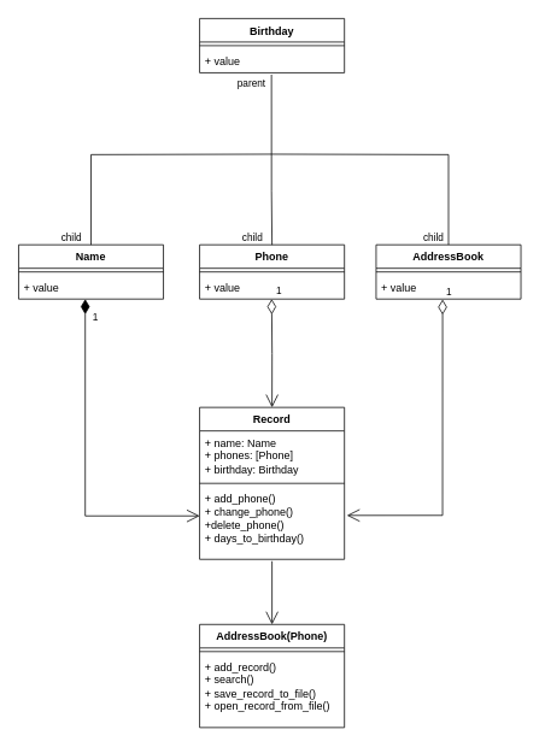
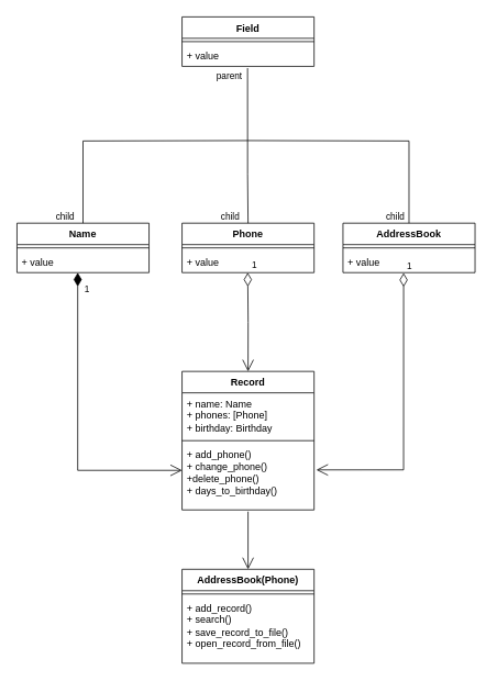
  <mxCell id="0" />
  <mxCell id="1" parent="0" />
  <mxCell id="2" value="Record" style="swimlane;fontStyle=1;align=center;verticalAlign=top;childLayout=stackLayout;horizontal=1;startSize=26;horizontalStack=0;resizeParent=1;resizeParentMax=0;resizeLast=0;collapsible=1;marginBottom=0;whiteSpace=wrap;html=1;" vertex="1" parent="1"><mxGeometry x="220" y="450" width="160" height="168" as="geometry" /></mxCell>
  <mxCell id="3" value="+ name: Name&lt;br&gt;+ phones: [Phone]&lt;br&gt;+ birthday: Birthday" style="text;strokeColor=none;fillColor=none;align=left;verticalAlign=top;spacingLeft=4;spacingRight=4;overflow=hidden;rotatable=0;points=[[0,0.5],[1,0.5]];portConstraint=eastwest;whiteSpace=wrap;html=1;" vertex="1" parent="2"><mxGeometry y="26" width="160" height="54" as="geometry" /></mxCell>
  <mxCell id="4" value="" style="line;strokeWidth=1;fillColor=none;align=left;verticalAlign=middle;spacingTop=-1;spacingLeft=3;spacingRight=3;rotatable=0;labelPosition=right;points=[];portConstraint=eastwest;strokeColor=inherit;" vertex="1" parent="2"><mxGeometry y="80" width="160" height="8" as="geometry" /></mxCell>
  <mxCell id="5" value="+ add_phone()&lt;br&gt;+ change_phone()&lt;br&gt;+delete_phone()&lt;br&gt;+ days_to_birthday()" style="text;strokeColor=none;fillColor=none;align=left;verticalAlign=top;spacingLeft=4;spacingRight=4;overflow=hidden;rotatable=0;points=[[0,0.5],[1,0.5]];portConstraint=eastwest;whiteSpace=wrap;html=1;" vertex="1" parent="2"><mxGeometry y="88" width="160" height="80" as="geometry" /></mxCell>
  <mxCell id="6" value="AddressBook(Phone)" style="swimlane;fontStyle=1;align=center;verticalAlign=top;childLayout=stackLayout;horizontal=1;startSize=26;horizontalStack=0;resizeParent=1;resizeParentMax=0;resizeLast=0;collapsible=1;marginBottom=0;whiteSpace=wrap;html=1;" vertex="1" parent="1"><mxGeometry x="220" y="690" width="160" height="114" as="geometry" /></mxCell>
  <mxCell id="7" value="" style="line;strokeWidth=1;fillColor=none;align=left;verticalAlign=middle;spacingTop=-1;spacingLeft=3;spacingRight=3;rotatable=0;labelPosition=right;points=[];portConstraint=eastwest;strokeColor=inherit;" vertex="1" parent="6"><mxGeometry y="26" width="160" height="8" as="geometry" /></mxCell>
  <mxCell id="8" value="+ add_record()&lt;br&gt;+ search()&lt;br&gt;+ save_record_to_file()&lt;br&gt;+ open_record_from_file()" style="text;strokeColor=none;fillColor=none;align=left;verticalAlign=top;spacingLeft=4;spacingRight=4;overflow=hidden;rotatable=0;points=[[0,0.5],[1,0.5]];portConstraint=eastwest;whiteSpace=wrap;html=1;" vertex="1" parent="6"><mxGeometry y="34" width="160" height="80" as="geometry" /></mxCell>
  <mxCell id="9" value="" style="group" vertex="1" connectable="0" parent="1"><mxGeometry x="20" y="20" width="560" height="310.19" as="geometry" /></mxCell>
  <mxCell id="10" value="" style="group" vertex="1" connectable="0" parent="9"><mxGeometry y="250.19" width="560" height="60" as="geometry" /></mxCell>
  <mxCell id="11" value="Name" style="swimlane;fontStyle=1;align=center;verticalAlign=top;childLayout=stackLayout;horizontal=1;startSize=26;horizontalStack=0;resizeParent=1;resizeParentMax=0;resizeLast=0;collapsible=1;marginBottom=0;whiteSpace=wrap;html=1;" vertex="1" parent="10"><mxGeometry width="160" height="60" as="geometry" /></mxCell>
  <mxCell id="12" value="" style="line;strokeWidth=1;fillColor=none;align=left;verticalAlign=middle;spacingTop=-1;spacingLeft=3;spacingRight=3;rotatable=0;labelPosition=right;points=[];portConstraint=eastwest;strokeColor=inherit;" vertex="1" parent="11"><mxGeometry y="26" width="160" height="8" as="geometry" /></mxCell>
  <mxCell id="13" value="+ value" style="text;strokeColor=none;fillColor=none;align=left;verticalAlign=top;spacingLeft=4;spacingRight=4;overflow=hidden;rotatable=0;points=[[0,0.5],[1,0.5]];portConstraint=eastwest;whiteSpace=wrap;html=1;" vertex="1" parent="11"><mxGeometry y="34" width="160" height="26" as="geometry" /></mxCell>
  <mxCell id="14" value="Phone" style="swimlane;fontStyle=1;align=center;verticalAlign=top;childLayout=stackLayout;horizontal=1;startSize=26;horizontalStack=0;resizeParent=1;resizeParentMax=0;resizeLast=0;collapsible=1;marginBottom=0;whiteSpace=wrap;html=1;" vertex="1" parent="10"><mxGeometry x="200" width="160" height="60" as="geometry" /></mxCell>
  <mxCell id="15" value="" style="line;strokeWidth=1;fillColor=none;align=left;verticalAlign=middle;spacingTop=-1;spacingLeft=3;spacingRight=3;rotatable=0;labelPosition=right;points=[];portConstraint=eastwest;strokeColor=inherit;" vertex="1" parent="14"><mxGeometry y="26" width="160" height="8" as="geometry" /></mxCell>
  <mxCell id="16" value="+ value" style="text;strokeColor=none;fillColor=none;align=left;verticalAlign=top;spacingLeft=4;spacingRight=4;overflow=hidden;rotatable=0;points=[[0,0.5],[1,0.5]];portConstraint=eastwest;whiteSpace=wrap;html=1;" vertex="1" parent="14"><mxGeometry y="34" width="160" height="26" as="geometry" /></mxCell>
  <mxCell id="17" value="AddressBook" style="swimlane;fontStyle=1;align=center;verticalAlign=top;childLayout=stackLayout;horizontal=1;startSize=26;horizontalStack=0;resizeParent=1;resizeParentMax=0;resizeLast=0;collapsible=1;marginBottom=0;whiteSpace=wrap;html=1;" vertex="1" parent="10"><mxGeometry x="395" width="160" height="60" as="geometry" /></mxCell>
  <mxCell id="18" value="" style="line;strokeWidth=1;fillColor=none;align=left;verticalAlign=middle;spacingTop=-1;spacingLeft=3;spacingRight=3;rotatable=0;labelPosition=right;points=[];portConstraint=eastwest;strokeColor=inherit;" vertex="1" parent="17"><mxGeometry y="26" width="160" height="8" as="geometry" /></mxCell>
  <mxCell id="19" value="+ value" style="text;strokeColor=none;fillColor=none;align=left;verticalAlign=top;spacingLeft=4;spacingRight=4;overflow=hidden;rotatable=0;points=[[0,0.5],[1,0.5]];portConstraint=eastwest;whiteSpace=wrap;html=1;" vertex="1" parent="17"><mxGeometry y="34" width="160" height="26" as="geometry" /></mxCell>
- <mxCell id="20" value="Birthday" style="swimlane;fontStyle=1;align=center;verticalAlign=top;childLayout=stackLayout;horizontal=1;startSize=26;horizontalStack=0;resizeParent=1;resizeParentMax=0;resizeLast=0;collapsible=1;marginBottom=0;whiteSpace=wrap;html=1;" vertex="1" parent="9"><mxGeometry x="200" width="160" height="60" as="geometry" /></mxCell>
+ <mxCell id="20" value="Field" style="swimlane;fontStyle=1;align=center;verticalAlign=top;childLayout=stackLayout;horizontal=1;startSize=26;horizontalStack=0;resizeParent=1;resizeParentMax=0;resizeLast=0;collapsible=1;marginBottom=0;whiteSpace=wrap;html=1;" vertex="1" parent="9"><mxGeometry x="200" width="160" height="60" as="geometry" /></mxCell>
  <mxCell id="21" value="" style="line;strokeWidth=1;fillColor=none;align=left;verticalAlign=middle;spacingTop=-1;spacingLeft=3;spacingRight=3;rotatable=0;labelPosition=right;points=[];portConstraint=eastwest;strokeColor=inherit;" vertex="1" parent="20"><mxGeometry y="26" width="160" height="8" as="geometry" /></mxCell>
  <mxCell id="22" value="+ value" style="text;strokeColor=none;fillColor=none;align=left;verticalAlign=top;spacingLeft=4;spacingRight=4;overflow=hidden;rotatable=0;points=[[0,0.5],[1,0.5]];portConstraint=eastwest;whiteSpace=wrap;html=1;" vertex="1" parent="20"><mxGeometry y="34" width="160" height="26" as="geometry" /></mxCell>
  <mxCell id="23" value="" style="endArrow=none;html=1;edgeStyle=orthogonalEdgeStyle;rounded=0;entryX=0.5;entryY=0;entryDx=0;entryDy=0;exitX=0.496;exitY=1.08;exitDx=0;exitDy=0;exitPerimeter=0;" edge="1" parent="9" source="22" target="14"><mxGeometry relative="1" as="geometry"><mxPoint x="279.49" y="130" as="sourcePoint" /><mxPoint x="279.49" y="230" as="targetPoint" /><Array as="points"><mxPoint x="279" y="191" /><mxPoint x="280" y="191" /></Array></mxGeometry></mxCell>
  <mxCell id="24" value="parent" style="edgeLabel;resizable=0;html=1;align=left;verticalAlign=bottom;" connectable="0" vertex="1" parent="23"><mxGeometry x="-1" relative="1" as="geometry"><mxPoint x="-39" y="18" as="offset" /></mxGeometry></mxCell>
  <mxCell id="25" value="child" style="edgeLabel;resizable=0;html=1;align=right;verticalAlign=bottom;" connectable="0" vertex="1" parent="23"><mxGeometry x="1" relative="1" as="geometry"><mxPoint x="-10" as="offset" /></mxGeometry></mxCell>
  <mxCell id="26" value="" style="endArrow=none;html=1;edgeStyle=orthogonalEdgeStyle;rounded=0;entryX=0.5;entryY=0;entryDx=0;entryDy=0;" edge="1" parent="9" target="17"><mxGeometry relative="1" as="geometry"><mxPoint x="280" y="150" as="sourcePoint" /><mxPoint x="440" y="150" as="targetPoint" /></mxGeometry></mxCell>
  <mxCell id="27" value="child" style="edgeLabel;resizable=0;html=1;align=right;verticalAlign=bottom;" connectable="0" vertex="1" parent="26"><mxGeometry x="1" relative="1" as="geometry"><mxPoint x="-5" as="offset" /></mxGeometry></mxCell>
  <mxCell id="28" value="" style="endArrow=none;html=1;edgeStyle=orthogonalEdgeStyle;rounded=0;entryX=0.5;entryY=0;entryDx=0;entryDy=0;" edge="1" parent="9" target="11"><mxGeometry relative="1" as="geometry"><mxPoint x="280" y="150" as="sourcePoint" /><mxPoint x="230" y="140" as="targetPoint" /></mxGeometry></mxCell>
  <mxCell id="29" value="child" style="edgeLabel;resizable=0;html=1;align=right;verticalAlign=bottom;" connectable="0" vertex="1" parent="28"><mxGeometry x="1" relative="1" as="geometry"><mxPoint x="-10" as="offset" /></mxGeometry></mxCell>
  <mxCell id="30" value="1" style="endArrow=open;html=1;endSize=12;startArrow=diamondThin;startSize=14;startFill=1;edgeStyle=orthogonalEdgeStyle;align=left;verticalAlign=bottom;rounded=0;exitX=0.46;exitY=1;exitDx=0;exitDy=0;exitPerimeter=0;entryX=0;entryY=0.4;entryDx=0;entryDy=0;entryPerimeter=0;" edge="1" parent="1" source="13" target="5"><mxGeometry x="-0.837" y="6" relative="1" as="geometry"><mxPoint x="100" y="350" as="sourcePoint" /><mxPoint x="100" y="570" as="targetPoint" /><mxPoint as="offset" /></mxGeometry></mxCell>
  <mxCell id="31" value="1" style="endArrow=open;html=1;endSize=12;startArrow=diamondThin;startSize=14;startFill=0;edgeStyle=orthogonalEdgeStyle;align=left;verticalAlign=bottom;rounded=0;exitX=0.459;exitY=1.016;exitDx=0;exitDy=0;exitPerimeter=0;entryX=1.017;entryY=0.393;entryDx=0;entryDy=0;entryPerimeter=0;" edge="1" parent="1" source="19" target="5"><mxGeometry x="-1" y="3" relative="1" as="geometry"><mxPoint x="500" y="390" as="sourcePoint" /><mxPoint x="500" y="520" as="targetPoint" /></mxGeometry></mxCell>
  <mxCell id="32" value="1" style="endArrow=open;html=1;endSize=12;startArrow=diamondThin;startSize=14;startFill=0;edgeStyle=orthogonalEdgeStyle;align=left;verticalAlign=bottom;rounded=0;" edge="1" parent="1"><mxGeometry x="-1" y="3" relative="1" as="geometry"><mxPoint x="299.58" y="330.19" as="sourcePoint" /><mxPoint x="300" y="450" as="targetPoint" /></mxGeometry></mxCell>
  <mxCell id="33" value="" style="endArrow=open;endFill=1;endSize=12;html=1;rounded=0;" edge="1" parent="1" target="6"><mxGeometry width="160" relative="1" as="geometry"><mxPoint x="300" y="620" as="sourcePoint" /><mxPoint x="299.66" y="778" as="targetPoint" /></mxGeometry></mxCell>
